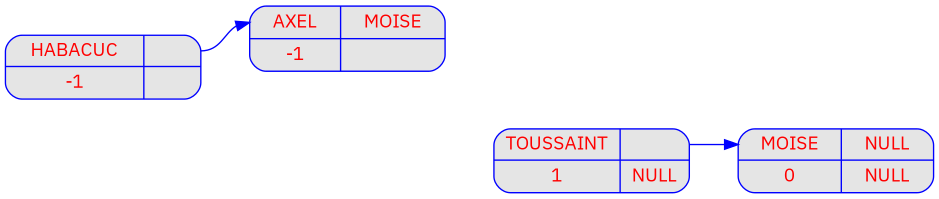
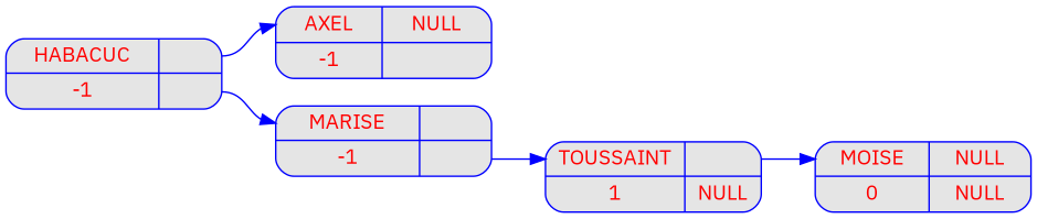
  digraph {
    fontname="IBM Plex Sans"
    rankdir=LR
    node [color=blue fillcolor=grey90 fontcolor=red fontname="IBM Plex Sans" fontsize=14 shape=record style="rounded, filled"]
    edge [color=blue fontname="IBM Plex Sans" headport=nom tailport=g]
    n1 [label="{{<nom> HABACUC | <bal> -1 } | { <g> | <d>}}" width=2]
-   n2 [label="{{<nom> AXEL | <bal> -1 }| { <g> MOISE | <d> }}" width=2]
+   n2 [label="{{<nom> AXEL | <bal> -1 }| { <g> NULL | <d> }}" width=2]
+   n3 [label="{{<nom> MARISE | <bal> -1 } | { <g> | <d>}}" width=2]
    n4 [label="{{<nom> TOUSSAINT | <bal> 1 }| { <g> | <d> NULL}}" width=2]
    n5 [label="{{<nom> MOISE | <bal> 0 }| { <g> NULL | <d> NULL}}" width=2]
    n1 -> n2
+   n1 -> n3 [tailport=d]
+   n3 -> n4 [tailport=d]
    n4 -> n5
  }
